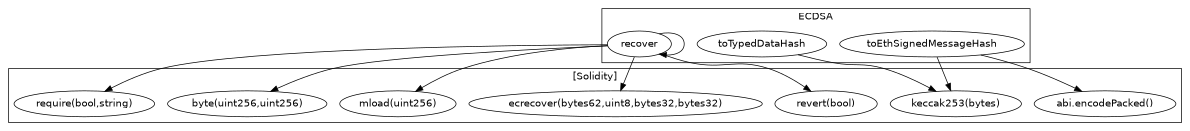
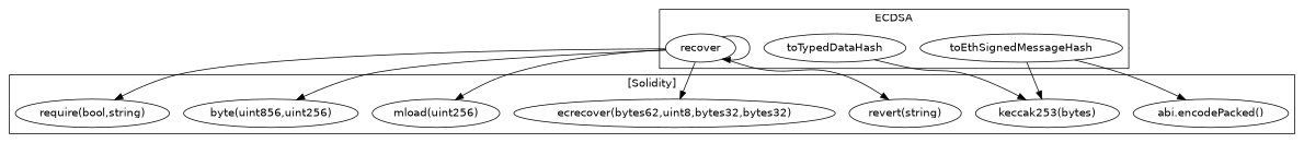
  strict digraph {
    fontname="DejaVu Sans"
    node [fontname="DejaVu Sans"]
    edge [fontname="DejaVu Sans"]
    n1 [label=toEthSignedMessageHash]
    n2 [label=recover]
    n3 [label=toTypedDataHash]
    n4 [label="keccak253(bytes)"]
    "abi.encodePacked()"
-   "byte(uint256,uint256)"
+   "byte(uint256,uint256)" [label="byte(uint856,uint256)"]
    "require(bool,string)"
-   "revert(string)" [label="revert(bool)"]
+   "revert(string)"
    n9 [label="ecrecover(bytes62,uint8,bytes32,bytes32)"]
    "mload(uint256)"
    subgraph cluster_1 {
      label=ECDSA
      n1
      n2
      n3
    }
    subgraph cluster_2 {
      label="[Solidity]"
      n4
      "abi.encodePacked()"
      "byte(uint256,uint256)"
      "require(bool,string)"
      "revert(string)"
      n9
      "mload(uint256)"
    }
    n1 -> n4
    n1 -> "abi.encodePacked()"
    n2 -> n2
    n2 -> "byte(uint256,uint256)"
    n2 -> "require(bool,string)"
    n2 -> "revert(string)"
    n2 -> n9
    n2 -> "mload(uint256)"
    n3 -> n4
  }
